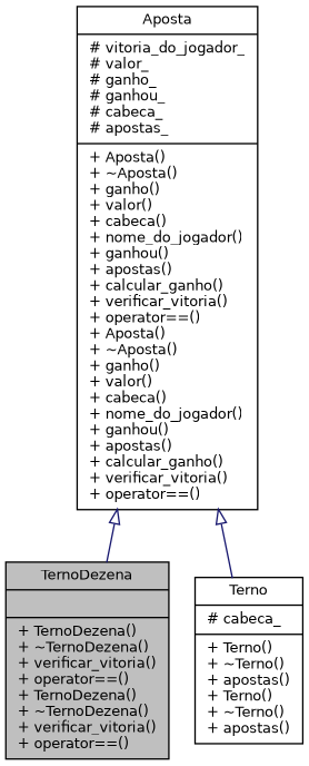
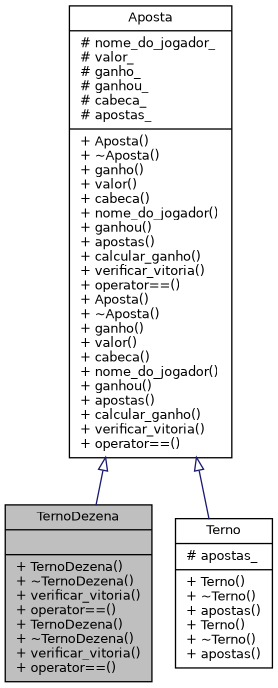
  digraph {
    node [color=black fillcolor=white fontname=Helvetica fontsize=10 shape=record style=filled]
    edge [arrowtail=onormal color=midnightblue dir=back fontname=Helvetica fontsize=10 labelfontname=Helvetica labelfontsize=10 style=solid]
    n1 [fillcolor=grey75 fontcolor=black height=0.2 label="{TernoDezena\n||+ TernoDezena()\l+ ~TernoDezena()\l+ verificar_vitoria()\l+ operator==()\l+ TernoDezena()\l+ ~TernoDezena()\l+ verificar_vitoria()\l+ operator==()\l}" width=0.4]
-   n2 [height=0.2 label="{Terno\n|# cabeca_\l|+ Terno()\l+ ~Terno()\l+ apostas()\l+ Terno()\l+ ~Terno()\l+ apostas()\l}" width=0.4]
-   n3 [height=0.2 label="{Aposta\n|# vitoria_do_jogador_\l# valor_\l# ganho_\l# ganhou_\l# cabeca_\l# apostas_\l|+ Aposta()\l+ ~Aposta()\l+ ganho()\l+ valor()\l+ cabeca()\l+ nome_do_jogador()\l+ ganhou()\l+ apostas()\l+ calcular_ganho()\l+ verificar_vitoria()\l+ operator==()\l+ Aposta()\l+ ~Aposta()\l+ ganho()\l+ valor()\l+ cabeca()\l+ nome_do_jogador()\l+ ganhou()\l+ apostas()\l+ calcular_ganho()\l+ verificar_vitoria()\l+ operator==()\l}" width=0.4]
+   n2 [height=0.2 label="{Terno\n|# apostas_\l|+ Terno()\l+ ~Terno()\l+ apostas()\l+ Terno()\l+ ~Terno()\l+ apostas()\l}" width=0.4]
+   n3 [height=0.2 label="{Aposta\n|# nome_do_jogador_\l# valor_\l# ganho_\l# ganhou_\l# cabeca_\l# apostas_\l|+ Aposta()\l+ ~Aposta()\l+ ganho()\l+ valor()\l+ cabeca()\l+ nome_do_jogador()\l+ ganhou()\l+ apostas()\l+ calcular_ganho()\l+ verificar_vitoria()\l+ operator==()\l+ Aposta()\l+ ~Aposta()\l+ ganho()\l+ valor()\l+ cabeca()\l+ nome_do_jogador()\l+ ganhou()\l+ apostas()\l+ calcular_ganho()\l+ verificar_vitoria()\l+ operator==()\l}" width=0.4]
    n3 -> n1
    n3 -> n2
  }
